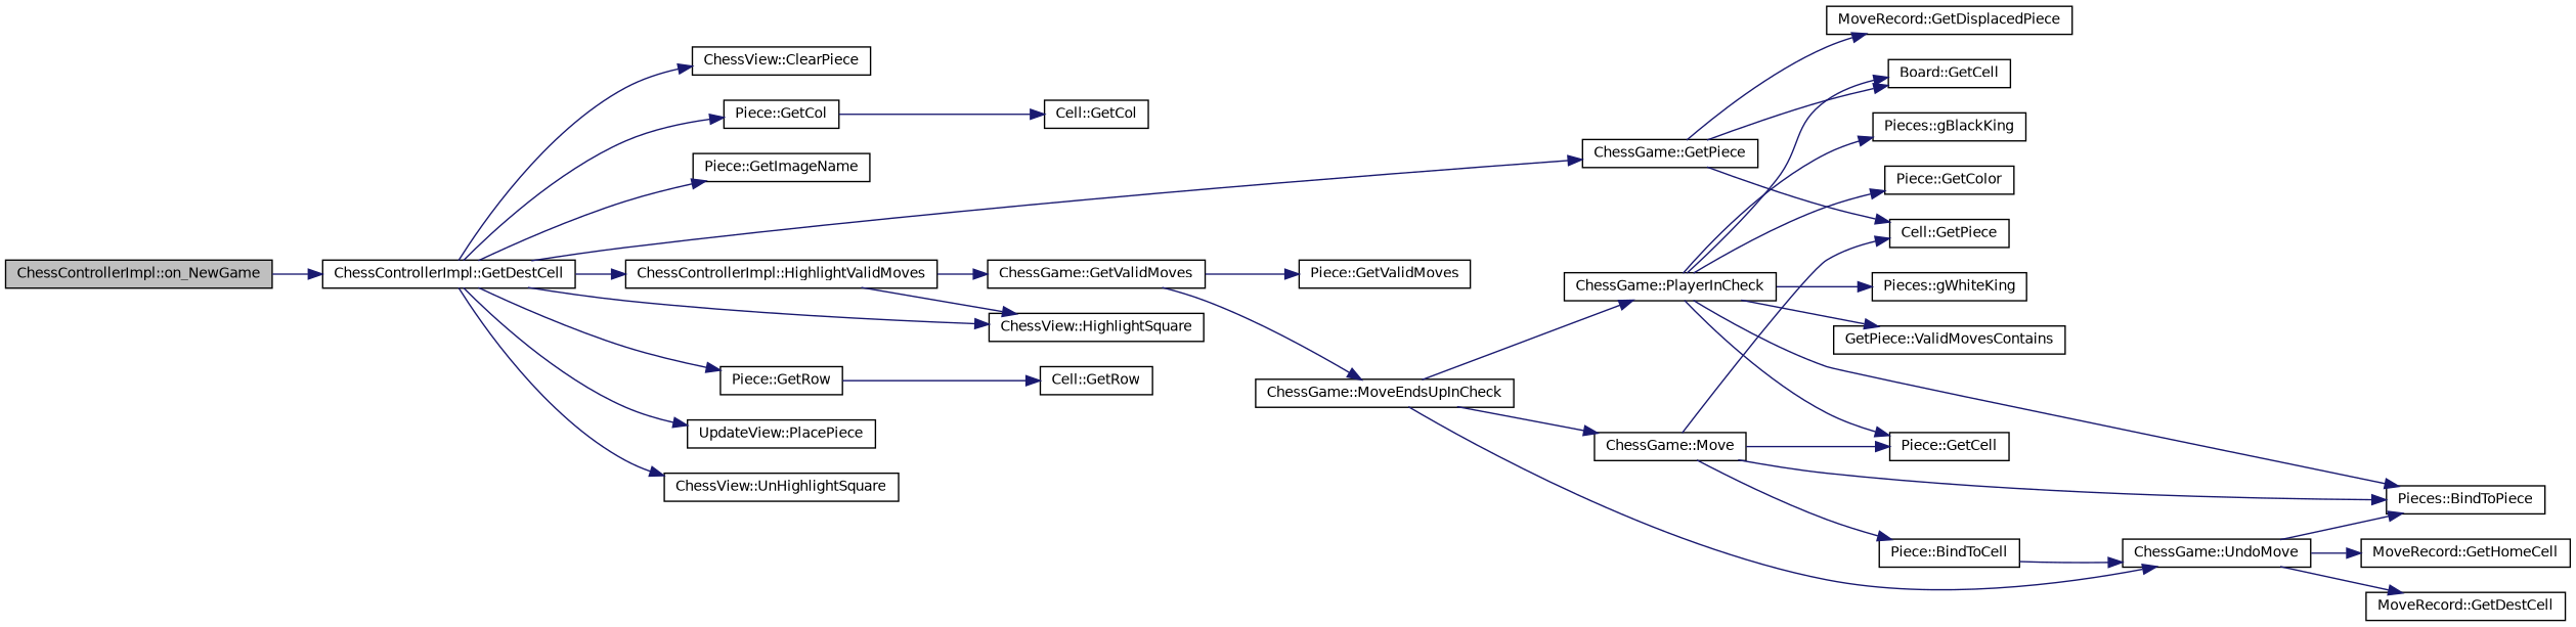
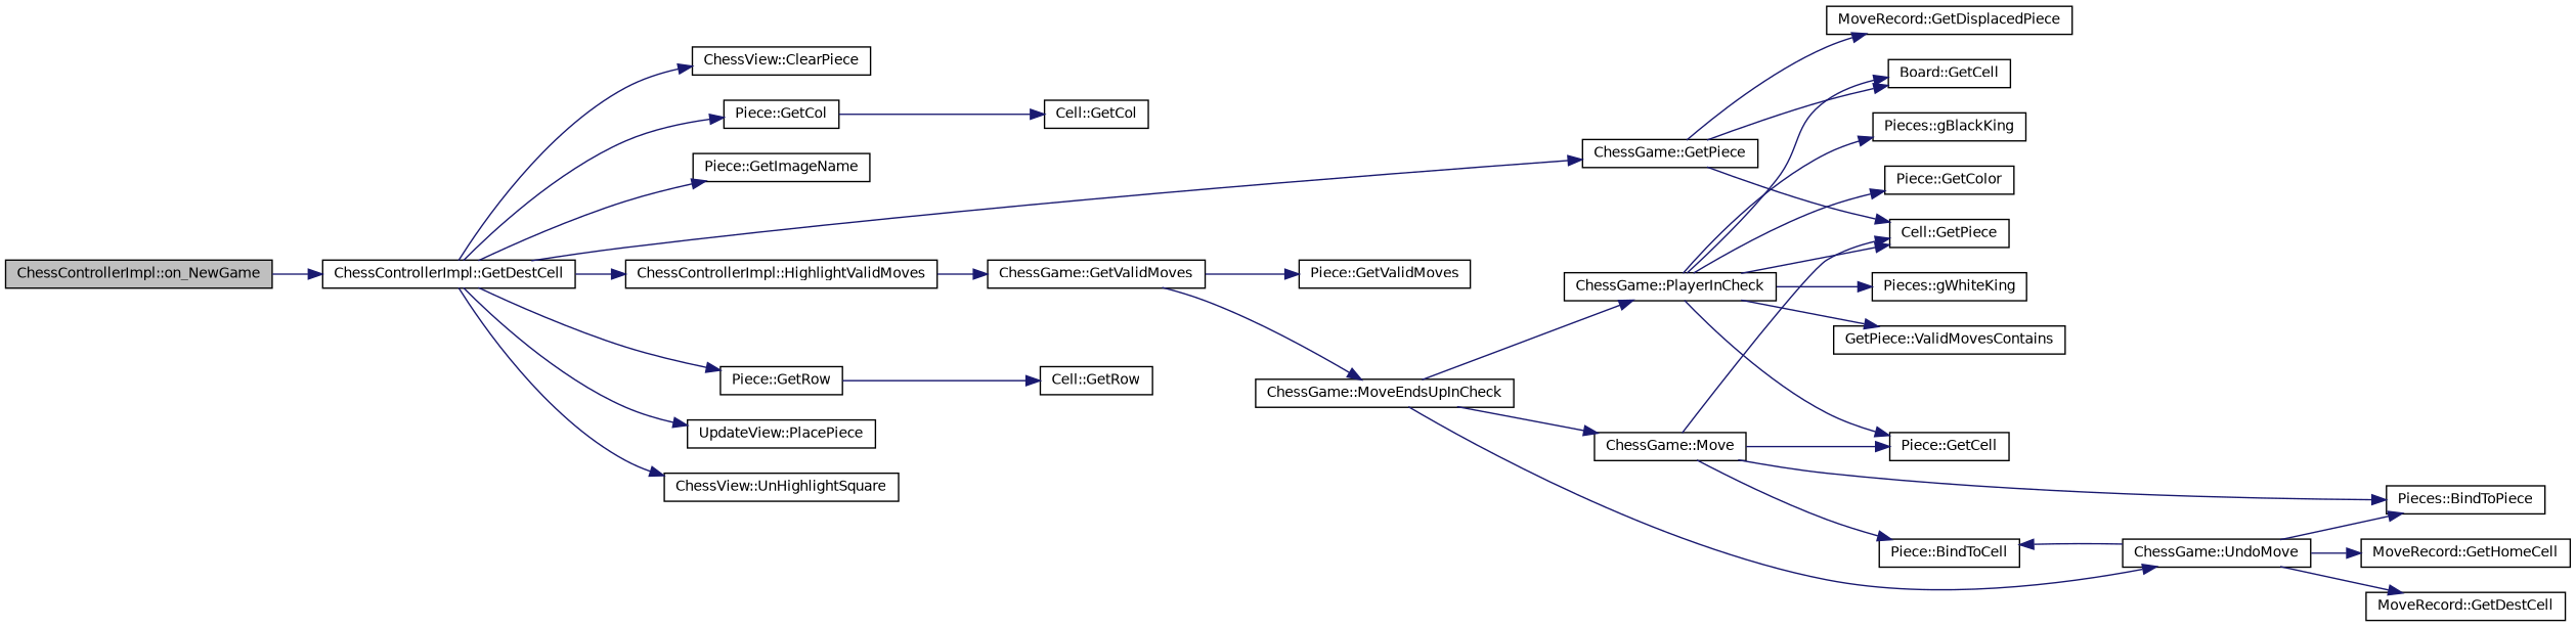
  digraph {
    rankdir=LR
    node [color=black fontname=Helvetica fontsize=10 shape=record]
    edge [color=midnightblue fontname=Helvetica fontsize=10 labelfontname=Helvetica labelfontsize=10 style=solid]
    n1 [fillcolor=grey75 fontcolor=black height=0.2 label="ChessControllerImpl::on_NewGame" style=filled width=0.4]
    n2 [height=0.2 label="ChessControllerImpl::GetDestCell" width=0.4]
    n3 [height=0.2 label="ChessView::ClearPiece" width=0.4]
    n4 [height=0.2 label="Piece::GetCol" width=0.4]
    n5 [height=0.2 label="Piece::GetImageName" width=0.4]
    n6 [height=0.2 label="ChessGame::GetPiece" width=0.4]
    n7 [height=0.2 label="Piece::GetRow" width=0.4]
-   n8 [height=0.2 label="ChessView::HighlightSquare" width=0.4]
    n9 [height=0.2 label="ChessControllerImpl::HighlightValidMoves" width=0.4]
    n10 [height=0.2 label="UpdateView::PlacePiece" width=0.4]
    n11 [height=0.2 label="ChessView::UnHighlightSquare" width=0.4]
    n12 [height=0.2 label="Cell::GetCol" width=0.4]
    n13 [height=0.2 label="Board::GetCell" width=0.4]
    n14 [height=0.2 label="Cell::GetPiece" width=0.4]
    n15 [height=0.2 label="MoveRecord::GetDisplacedPiece" width=0.4]
    n16 [height=0.2 label="Cell::GetRow" width=0.4]
    n17 [height=0.2 label="ChessGame::GetValidMoves" width=0.4]
    n18 [height=0.2 label="Piece::GetValidMoves" width=0.4]
    n19 [height=0.2 label="ChessGame::MoveEndsUpInCheck" width=0.4]
    n20 [height=0.2 label="ChessGame::Move" width=0.4]
    n21 [height=0.2 label="ChessGame::PlayerInCheck" width=0.4]
    n22 [height=0.2 label="ChessGame::UndoMove" width=0.4]
    n23 [height=0.2 label="Piece::BindToCell" width=0.4]
    n24 [height=0.2 label="Pieces::BindToPiece" width=0.4]
    n25 [height=0.2 label="Piece::GetCell" width=0.4]
    n26 [height=0.2 label="Pieces::gBlackKing" width=0.4]
    n27 [height=0.2 label="Piece::GetColor" width=0.4]
    n28 [height=0.2 label="Pieces::gWhiteKing" width=0.4]
    n29 [height=0.2 label="GetPiece::ValidMovesContains" width=0.4]
    n30 [height=0.2 label="MoveRecord::GetDestCell" width=0.4]
    n31 [height=0.2 label="MoveRecord::GetHomeCell" width=0.4]
    n1 -> n2
    n2 -> n3
    n2 -> n4
    n2 -> n5
    n2 -> n6
    n2 -> n7
-   n2 -> n8
    n2 -> n9
    n2 -> n10
    n2 -> n11
    n4 -> n12
    n6 -> n13
    n6 -> n14
    n6 -> n15
    n7 -> n16
-   n9 -> n8
    n9 -> n17
    n17 -> n18
    n17 -> n19
    n19 -> n20
    n19 -> n21
    n19 -> n22
    n20 -> n14
    n20 -> n23
    n20 -> n24
    n20 -> n25
    n21 -> n13
-   n21 -> n24
+   n21 -> n14
    n21 -> n25
    n21 -> n26
    n21 -> n27
    n21 -> n28
    n21 -> n29
-   n23 -> n22
+   n22 -> n23
    n22 -> n24
    n22 -> n30
    n22 -> n31
  }
